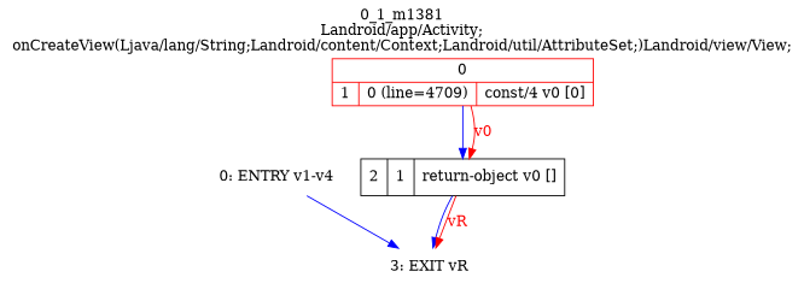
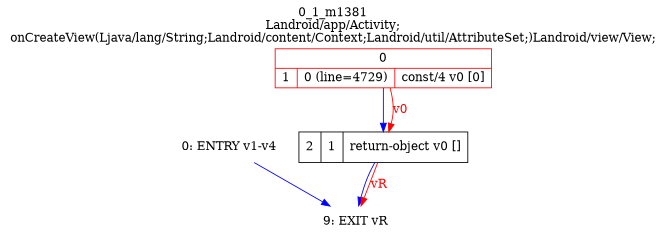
  digraph {
    label="0_1_m1381\nLandroid/app/Activity;\nonCreateView(Ljava/lang/String;Landroid/content/Context;Landroid/util/AttributeSet;)Landroid/view/View;"
    labelloc=t
    rankdir=UD
    node [shape=plaintext]
    edge [color=blue fontcolor=blue weight=100]
    n1 [label="0: ENTRY v1-v4"]
-   n2 [label="3: EXIT vR"]
-   n3 [color=red label="{0|{1|0 (line=4709)|const/4 v0 [0]\l}}" shape=record]
+   n2 [label="9: EXIT vR"]
+   n3 [color=red label="{0|{1|0 (line=4729)|const/4 v0 [0]\l}}" shape=record]
    n4 [label="2|1|return-object v0 []\l" shape=record]
    n1 -> n2
    n3 -> n4
    n3 -> n4 [color=red fontcolor=red label=v0 weight=""]
    n4 -> n2
    n4 -> n2 [color=red fontcolor=red label=vR weight=""]
  }
